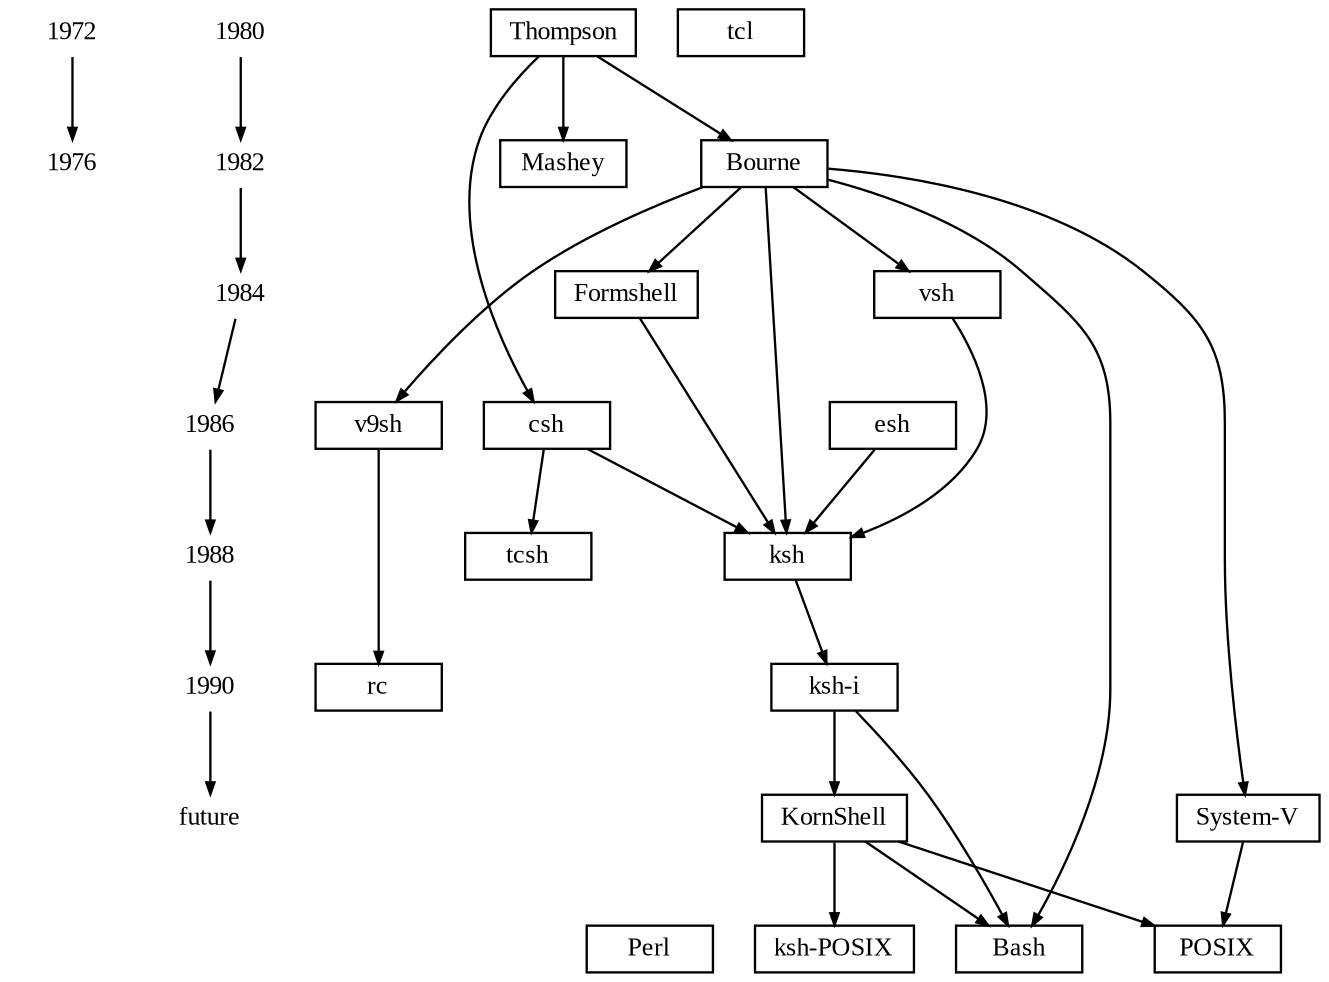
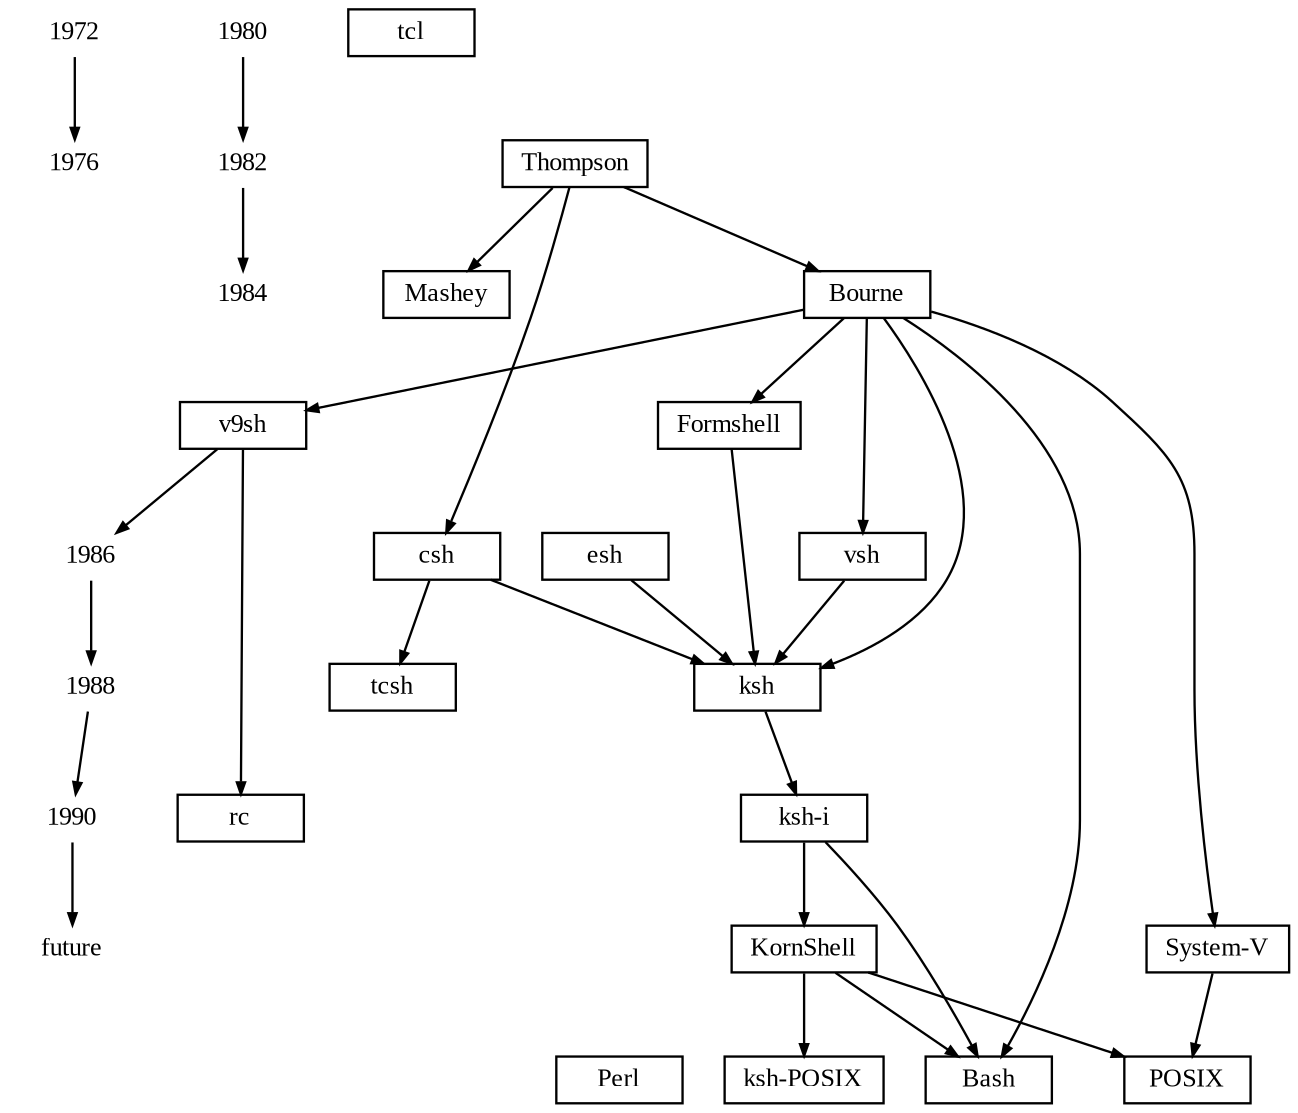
  digraph {
    fontname="Liberation Serif"
    rank=same
    node [fontname="Liberation Serif" fontsize=11 shape=box]
    edge [arrowsize=.5 fontname="Liberation Serif"]
    1972 [height=.02 shape=plaintext]
    1976 [height=.02 shape=plaintext]
    1980 [height=.02 shape=plaintext]
    1982 [height=.02 shape=plaintext]
    1984 [height=.02 shape=plaintext]
    1986 [height=.02 shape=plaintext]
    v9sh [height=.02]
    1988 [height=.02 shape=plaintext]
    rc [height=.02]
    tcsh [height=.02]
    1990 [height=.02 shape=plaintext]
    future [height=.02 shape=plaintext]
    KornShell [height=.02]
    Thompson [height=.02]
    Mashey [height=.02]
    Bourne [height=.02]
    csh [height=.02]
    Formshell [height=.02]
    vsh [height=.02]
    ksh [height=.02]
    "System-V" [height=.02]
    Bash [height=.02]
    esh [height=.02]
    "ksh-i" [height=.02]
    POSIX [height=.02]
    Perl [height=.02]
    "ksh-POSIX" [height=.02]
    tcl [height=.02]
    1972 -> 1976
    1980 -> 1982
    1982 -> 1984
-   1984 -> 1986
+   v9sh -> 1986
    1984 -> v9sh [style=invis]
    1986 -> 1988
    v9sh -> rc
    v9sh -> tcsh [style=invis]
    1988 -> rc [style=invis]
    1988 -> 1990
    rc -> KornShell [style=invis]
    1990 -> future
    KornShell -> Bash
    KornShell -> POSIX
    KornShell -> Perl [style=invis]
    KornShell -> "ksh-POSIX"
    Thompson -> Mashey
    Thompson -> Bourne
    Thompson -> csh
    Bourne -> v9sh
    Bourne -> Formshell
    Bourne -> vsh
    Bourne -> ksh
    Bourne -> "System-V"
    Bourne -> Bash
    csh -> tcsh
    csh -> ksh
    Formshell -> csh [style=invis]
    Formshell -> ksh
    vsh -> ksh
    ksh -> "ksh-i"
    "System-V" -> POSIX
    esh -> ksh
    "ksh-i" -> KornShell
    "ksh-i" -> Bash
  }
